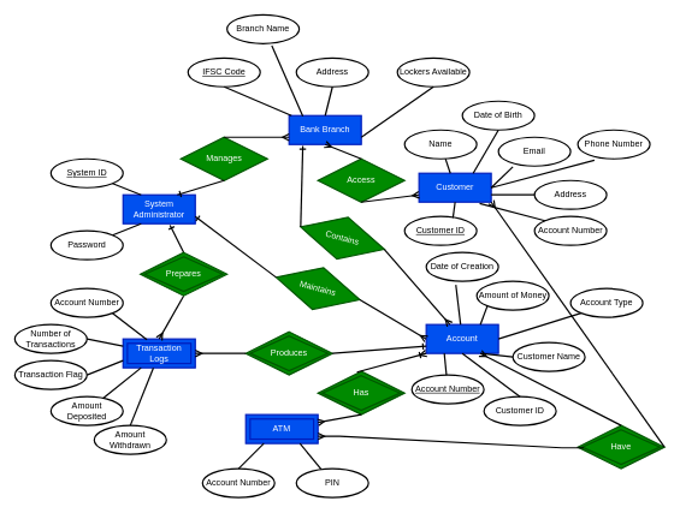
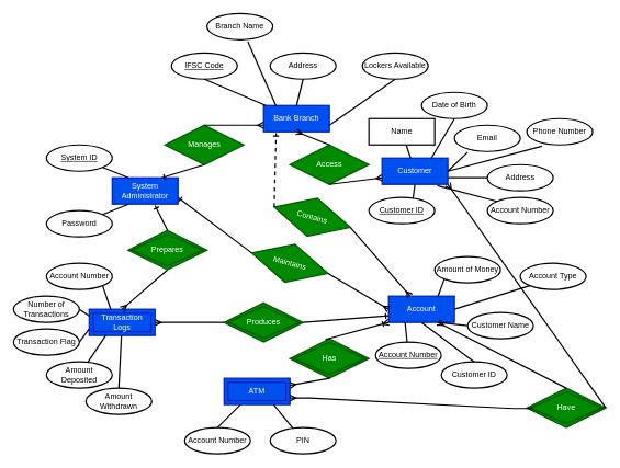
  <mxCell id="0" />
  <mxCell id="1" parent="0" />
  <mxCell id="2" value="Bank Branch" style="whiteSpace=wrap;html=1;align=center;strokeWidth=2;fillColor=#0050ef;fontColor=#ffffff;strokeColor=#001DBC;" vertex="1" parent="1"><mxGeometry x="400" y="160" width="100" height="40" as="geometry" /></mxCell>
  <mxCell id="3" value="System Administrator" style="whiteSpace=wrap;html=1;align=center;strokeWidth=2;fillColor=#0050ef;fontColor=#ffffff;strokeColor=#001DBC;" vertex="1" parent="1"><mxGeometry x="170" y="270" width="100" height="40" as="geometry" /></mxCell>
  <mxCell id="4" value="Customer" style="whiteSpace=wrap;html=1;align=center;strokeWidth=2;fillColor=#0050ef;fontColor=#ffffff;strokeColor=#001DBC;" vertex="1" parent="1"><mxGeometry x="580" y="240" width="100" height="40" as="geometry" /></mxCell>
  <mxCell id="5" value="&lt;div&gt;Account&lt;/div&gt;" style="whiteSpace=wrap;html=1;align=center;strokeWidth=2;fillColor=#0050ef;fontColor=#ffffff;strokeColor=#001DBC;" vertex="1" parent="1"><mxGeometry x="590" y="450" width="100" height="40" as="geometry" /></mxCell>
  <mxCell id="6" value="IFSC Code" style="ellipse;whiteSpace=wrap;html=1;align=center;fontStyle=4;strokeWidth=2;" vertex="1" parent="1"><mxGeometry x="260" y="80" width="100" height="40" as="geometry" /></mxCell>
  <mxCell id="7" value="Branch Name" style="ellipse;whiteSpace=wrap;html=1;align=center;strokeWidth=2;" vertex="1" parent="1"><mxGeometry x="314" y="20" width="100" height="40" as="geometry" /></mxCell>
  <mxCell id="8" value="Address" style="ellipse;whiteSpace=wrap;html=1;align=center;strokeWidth=2;" vertex="1" parent="1"><mxGeometry x="410" y="80" width="100" height="40" as="geometry" /></mxCell>
  <mxCell id="9" value="&lt;div&gt;Lockers Available&lt;br&gt;&lt;/div&gt;" style="ellipse;whiteSpace=wrap;html=1;align=center;strokeWidth=2;" vertex="1" parent="1"><mxGeometry x="550" y="80" width="100" height="40" as="geometry" /></mxCell>
  <mxCell id="10" value="" style="endArrow=none;html=1;rounded=0;exitX=0.5;exitY=1;exitDx=0;exitDy=0;strokeWidth=2;" edge="1" parent="1" source="6" target="2"><mxGeometry relative="1" as="geometry"><mxPoint x="260" y="200" as="sourcePoint" /><mxPoint x="420" y="200" as="targetPoint" /></mxGeometry></mxCell>
  <mxCell id="11" value="" style="endArrow=none;html=1;rounded=0;exitX=0.62;exitY=1.075;exitDx=0;exitDy=0;exitPerimeter=0;entryX=0.19;entryY=0.025;entryDx=0;entryDy=0;entryPerimeter=0;strokeWidth=2;" edge="1" parent="1" source="7" target="2"><mxGeometry relative="1" as="geometry"><mxPoint x="260" y="200" as="sourcePoint" /><mxPoint x="410" y="170" as="targetPoint" /></mxGeometry></mxCell>
  <mxCell id="12" value="" style="endArrow=none;html=1;rounded=0;entryX=0.5;entryY=1;entryDx=0;entryDy=0;exitX=0.5;exitY=0;exitDx=0;exitDy=0;strokeWidth=2;" edge="1" parent="1" source="2" target="8"><mxGeometry relative="1" as="geometry"><mxPoint x="260" y="200" as="sourcePoint" /><mxPoint x="420" y="200" as="targetPoint" /></mxGeometry></mxCell>
  <mxCell id="13" value="" style="endArrow=none;html=1;rounded=0;entryX=0.5;entryY=1;entryDx=0;entryDy=0;exitX=1;exitY=0.75;exitDx=0;exitDy=0;strokeWidth=2;" edge="1" parent="1" source="2" target="9"><mxGeometry relative="1" as="geometry"><mxPoint x="260" y="200" as="sourcePoint" /><mxPoint x="420" y="200" as="targetPoint" /></mxGeometry></mxCell>
  <mxCell id="14" value="System ID" style="ellipse;whiteSpace=wrap;html=1;align=center;fontStyle=4;strokeWidth=2;" vertex="1" parent="1"><mxGeometry x="70" y="220" width="100" height="40" as="geometry" /></mxCell>
  <mxCell id="15" value="Password" style="ellipse;whiteSpace=wrap;html=1;align=center;strokeWidth=2;" vertex="1" parent="1"><mxGeometry x="70" y="320" width="100" height="40" as="geometry" /></mxCell>
  <mxCell id="16" value="" style="endArrow=none;html=1;rounded=0;exitX=1;exitY=0;exitDx=0;exitDy=0;entryX=0.25;entryY=1;entryDx=0;entryDy=0;strokeWidth=2;" edge="1" parent="1" source="15" target="3"><mxGeometry relative="1" as="geometry"><mxPoint x="260" y="300" as="sourcePoint" /><mxPoint x="420" y="300" as="targetPoint" /></mxGeometry></mxCell>
  <mxCell id="17" value="" style="endArrow=none;html=1;rounded=0;exitX=1;exitY=1;exitDx=0;exitDy=0;entryX=0.25;entryY=0;entryDx=0;entryDy=0;strokeWidth=2;" edge="1" parent="1" source="14" target="3"><mxGeometry relative="1" as="geometry"><mxPoint x="260" y="300" as="sourcePoint" /><mxPoint x="420" y="300" as="targetPoint" /></mxGeometry></mxCell>
  <mxCell id="18" value="ATM" style="shape=ext;margin=3;double=1;whiteSpace=wrap;html=1;align=center;strokeWidth=2;fillColor=#0050ef;fontColor=#ffffff;strokeColor=#001DBC;" vertex="1" parent="1"><mxGeometry x="340" y="575" width="100" height="40" as="geometry" /></mxCell>
- <mxCell id="19" value="Transaction Logs" style="shape=ext;margin=3;double=1;whiteSpace=wrap;html=1;align=center;strokeWidth=2;fillColor=#0050ef;fontColor=#ffffff;strokeColor=#001DBC;" vertex="1" parent="1"><mxGeometry x="170" y="470" width="100" height="40" as="geometry" /></mxCell>
+ <mxCell id="19" value="Transaction Logs" style="shape=ext;margin=3;double=1;whiteSpace=wrap;html=1;align=center;strokeWidth=2;fillColor=#0050ef;fontColor=#ffffff;strokeColor=#001DBC;" vertex="1" parent="1"><mxGeometry x="135" y="470" width="100" height="40" as="geometry" /></mxCell>
  <mxCell id="20" value="Account Number" style="ellipse;whiteSpace=wrap;html=1;align=center;strokeWidth=2;" vertex="1" parent="1"><mxGeometry x="280" y="650" width="100" height="40" as="geometry" /></mxCell>
  <mxCell id="21" value="PIN" style="ellipse;whiteSpace=wrap;html=1;align=center;strokeWidth=2;" vertex="1" parent="1"><mxGeometry x="410" y="650" width="100" height="40" as="geometry" /></mxCell>
  <mxCell id="22" value="" style="endArrow=none;html=1;rounded=0;exitX=0.5;exitY=0;exitDx=0;exitDy=0;entryX=0.25;entryY=1;entryDx=0;entryDy=0;strokeWidth=2;" edge="1" parent="1" source="20" target="18"><mxGeometry relative="1" as="geometry"><mxPoint x="260" y="640" as="sourcePoint" /><mxPoint x="420" y="640" as="targetPoint" /></mxGeometry></mxCell>
  <mxCell id="23" value="" style="endArrow=none;html=1;rounded=0;exitX=0.75;exitY=1;exitDx=0;exitDy=0;strokeWidth=2;" edge="1" parent="1" source="18" target="21"><mxGeometry relative="1" as="geometry"><mxPoint x="260" y="640" as="sourcePoint" /><mxPoint x="420" y="640" as="targetPoint" /></mxGeometry></mxCell>
  <mxCell id="24" value="Account Number" style="ellipse;whiteSpace=wrap;html=1;align=center;strokeWidth=2;" vertex="1" parent="1"><mxGeometry x="70" y="400" width="100" height="40" as="geometry" /></mxCell>
  <mxCell id="25" value="Number of Transactions" style="ellipse;whiteSpace=wrap;html=1;align=center;strokeWidth=2;" vertex="1" parent="1"><mxGeometry x="20" y="450" width="100" height="40" as="geometry" /></mxCell>
  <mxCell id="26" value="Transaction Flag" style="ellipse;whiteSpace=wrap;html=1;align=center;strokeWidth=2;" vertex="1" parent="1"><mxGeometry x="20" y="500" width="100" height="40" as="geometry" /></mxCell>
  <mxCell id="27" value="Amount Deposited" style="ellipse;whiteSpace=wrap;html=1;align=center;strokeWidth=2;" vertex="1" parent="1"><mxGeometry x="70" y="550" width="100" height="40" as="geometry" /></mxCell>
  <mxCell id="28" value="Amount Withdrawn" style="ellipse;whiteSpace=wrap;html=1;align=center;strokeWidth=2;" vertex="1" parent="1"><mxGeometry x="130" y="590" width="100" height="40" as="geometry" /></mxCell>
  <mxCell id="29" value="" style="endArrow=none;html=1;rounded=0;exitX=1;exitY=1;exitDx=0;exitDy=0;entryX=0.33;entryY=0.025;entryDx=0;entryDy=0;entryPerimeter=0;strokeWidth=2;" edge="1" parent="1" source="24" target="19"><mxGeometry relative="1" as="geometry"><mxPoint x="260" y="400" as="sourcePoint" /><mxPoint x="420" y="400" as="targetPoint" /></mxGeometry></mxCell>
  <mxCell id="30" value="" style="endArrow=none;html=1;rounded=0;exitX=1;exitY=0.5;exitDx=0;exitDy=0;entryX=0;entryY=0.25;entryDx=0;entryDy=0;strokeWidth=2;" edge="1" parent="1" source="25" target="19"><mxGeometry relative="1" as="geometry"><mxPoint x="260" y="400" as="sourcePoint" /><mxPoint x="420" y="400" as="targetPoint" /></mxGeometry></mxCell>
  <mxCell id="31" value="" style="endArrow=none;html=1;rounded=0;exitX=1;exitY=0.5;exitDx=0;exitDy=0;entryX=0;entryY=0.75;entryDx=0;entryDy=0;strokeWidth=2;" edge="1" parent="1" source="26" target="19"><mxGeometry relative="1" as="geometry"><mxPoint x="260" y="400" as="sourcePoint" /><mxPoint x="420" y="400" as="targetPoint" /></mxGeometry></mxCell>
  <mxCell id="32" value="" style="endArrow=none;html=1;rounded=0;entryX=0.25;entryY=1;entryDx=0;entryDy=0;strokeWidth=2;" edge="1" parent="1" source="27" target="19"><mxGeometry relative="1" as="geometry"><mxPoint x="260" y="400" as="sourcePoint" /><mxPoint x="420" y="400" as="targetPoint" /></mxGeometry></mxCell>
  <mxCell id="33" value="" style="endArrow=none;html=1;rounded=0;exitX=0.5;exitY=0;exitDx=0;exitDy=0;strokeWidth=2;" edge="1" parent="1" source="28" target="19"><mxGeometry relative="1" as="geometry"><mxPoint x="260" y="400" as="sourcePoint" /><mxPoint x="420" y="400" as="targetPoint" /></mxGeometry></mxCell>
  <mxCell id="34" value="Account Number" style="ellipse;whiteSpace=wrap;html=1;align=center;fontStyle=4;strokeWidth=2;" vertex="1" parent="1"><mxGeometry x="570" y="520" width="100" height="40" as="geometry" /></mxCell>
  <mxCell id="35" value="Customer ID" style="ellipse;whiteSpace=wrap;html=1;align=center;strokeWidth=2;" vertex="1" parent="1"><mxGeometry x="670" y="550" width="100" height="40" as="geometry" /></mxCell>
  <mxCell id="36" value="Customer Name" style="ellipse;whiteSpace=wrap;html=1;align=center;strokeWidth=2;" vertex="1" parent="1"><mxGeometry x="710" y="475" width="100" height="40" as="geometry" /></mxCell>
  <mxCell id="37" value="Account Type" style="ellipse;whiteSpace=wrap;html=1;align=center;strokeWidth=2;" vertex="1" parent="1"><mxGeometry x="790" y="400" width="100" height="40" as="geometry" /></mxCell>
  <mxCell id="38" value="Amount of Money" style="ellipse;whiteSpace=wrap;html=1;align=center;strokeWidth=2;" vertex="1" parent="1"><mxGeometry x="660" y="390" width="100" height="40" as="geometry" /></mxCell>
- <mxCell id="39" value="Date of Creation" style="ellipse;whiteSpace=wrap;html=1;align=center;strokeWidth=2;" vertex="1" parent="1"><mxGeometry x="590" y="350" width="100" height="40" as="geometry" /></mxCell>
- <mxCell id="40" value="" style="endArrow=none;html=1;rounded=0;entryX=0.41;entryY=1.125;entryDx=0;entryDy=0;entryPerimeter=0;strokeWidth=2;" edge="1" parent="1" source="5" target="39"><mxGeometry relative="1" as="geometry"><mxPoint x="260" y="440" as="sourcePoint" /><mxPoint x="420" y="440" as="targetPoint" /></mxGeometry></mxCell>
  <mxCell id="41" value="" style="endArrow=none;html=1;rounded=0;entryX=0;entryY=1;entryDx=0;entryDy=0;exitX=0.75;exitY=0;exitDx=0;exitDy=0;strokeWidth=2;" edge="1" parent="1" source="5" target="38"><mxGeometry relative="1" as="geometry"><mxPoint x="260" y="440" as="sourcePoint" /><mxPoint x="420" y="440" as="targetPoint" /></mxGeometry></mxCell>
  <mxCell id="42" value="" style="endArrow=none;html=1;rounded=0;entryX=0;entryY=1;entryDx=0;entryDy=0;exitX=1;exitY=0.5;exitDx=0;exitDy=0;strokeWidth=2;" edge="1" parent="1" source="5" target="37"><mxGeometry relative="1" as="geometry"><mxPoint x="260" y="440" as="sourcePoint" /><mxPoint x="420" y="440" as="targetPoint" /></mxGeometry></mxCell>
  <mxCell id="43" value="" style="endArrow=none;html=1;rounded=0;entryX=0;entryY=0.5;entryDx=0;entryDy=0;exitX=0.75;exitY=1;exitDx=0;exitDy=0;strokeWidth=2;" edge="1" parent="1" source="5" target="36"><mxGeometry relative="1" as="geometry"><mxPoint x="260" y="440" as="sourcePoint" /><mxPoint x="420" y="440" as="targetPoint" /></mxGeometry></mxCell>
  <mxCell id="44" value="" style="endArrow=none;html=1;rounded=0;entryX=0.5;entryY=1;entryDx=0;entryDy=0;exitX=0.5;exitY=0;exitDx=0;exitDy=0;strokeWidth=2;" edge="1" parent="1" source="35" target="5"><mxGeometry relative="1" as="geometry"><mxPoint x="260" y="440" as="sourcePoint" /><mxPoint x="420" y="440" as="targetPoint" /></mxGeometry></mxCell>
  <mxCell id="45" value="" style="endArrow=none;html=1;rounded=0;entryX=0.25;entryY=1;entryDx=0;entryDy=0;strokeWidth=2;" edge="1" parent="1" source="34" target="5"><mxGeometry relative="1" as="geometry"><mxPoint x="260" y="440" as="sourcePoint" /><mxPoint x="420" y="440" as="targetPoint" /></mxGeometry></mxCell>
- <mxCell id="46" value="Name" style="ellipse;whiteSpace=wrap;html=1;align=center;strokeWidth=2;" vertex="1" parent="1"><mxGeometry x="560" y="180" width="100" height="40" as="geometry" /></mxCell>
+ <mxCell id="46" value="Name" style="whiteSpace=wrap;html=1;align=center;strokeWidth=2;rounded=0;" vertex="1" parent="1"><mxGeometry x="560" y="180" width="100" height="40" as="geometry" /></mxCell>
  <mxCell id="47" value="Date of Birth" style="ellipse;whiteSpace=wrap;html=1;align=center;strokeWidth=2;" vertex="1" parent="1"><mxGeometry x="640" y="140" width="100" height="40" as="geometry" /></mxCell>
  <mxCell id="48" value="Customer ID" style="ellipse;whiteSpace=wrap;html=1;align=center;fontStyle=4;strokeWidth=2;" vertex="1" parent="1"><mxGeometry x="560" y="300" width="100" height="40" as="geometry" /></mxCell>
  <mxCell id="49" value="Account Number" style="ellipse;whiteSpace=wrap;html=1;align=center;strokeWidth=2;" vertex="1" parent="1"><mxGeometry x="740" y="300" width="100" height="40" as="geometry" /></mxCell>
  <mxCell id="50" value="Email" style="ellipse;whiteSpace=wrap;html=1;align=center;strokeWidth=2;" vertex="1" parent="1"><mxGeometry x="690" y="190" width="100" height="40" as="geometry" /></mxCell>
  <mxCell id="51" value="Phone Number" style="ellipse;whiteSpace=wrap;html=1;align=center;strokeWidth=2;" vertex="1" parent="1"><mxGeometry x="800" y="180" width="100" height="40" as="geometry" /></mxCell>
  <mxCell id="52" value="Address" style="ellipse;whiteSpace=wrap;html=1;align=center;strokeWidth=2;" vertex="1" parent="1"><mxGeometry x="740" y="250" width="100" height="40" as="geometry" /></mxCell>
  <mxCell id="53" value="" style="endArrow=none;html=1;rounded=0;strokeWidth=2;" edge="1" parent="1" source="4" target="46"><mxGeometry relative="1" as="geometry"><mxPoint x="400" y="240" as="sourcePoint" /><mxPoint x="560" y="240" as="targetPoint" /></mxGeometry></mxCell>
  <mxCell id="54" value="" style="endArrow=none;html=1;rounded=0;entryX=0.5;entryY=1;entryDx=0;entryDy=0;exitX=0.75;exitY=0;exitDx=0;exitDy=0;strokeWidth=2;" edge="1" parent="1" source="4" target="47"><mxGeometry relative="1" as="geometry"><mxPoint x="400" y="240" as="sourcePoint" /><mxPoint x="560" y="240" as="targetPoint" /></mxGeometry></mxCell>
  <mxCell id="55" value="" style="endArrow=none;html=1;rounded=0;entryX=0.2;entryY=1.025;entryDx=0;entryDy=0;entryPerimeter=0;exitX=1;exitY=0.5;exitDx=0;exitDy=0;strokeWidth=2;" edge="1" parent="1" source="4" target="50"><mxGeometry relative="1" as="geometry"><mxPoint x="400" y="240" as="sourcePoint" /><mxPoint x="560" y="240" as="targetPoint" /></mxGeometry></mxCell>
  <mxCell id="56" value="" style="endArrow=none;html=1;rounded=0;entryX=0.23;entryY=1.05;entryDx=0;entryDy=0;entryPerimeter=0;exitX=1;exitY=0.5;exitDx=0;exitDy=0;strokeWidth=2;" edge="1" parent="1" source="4" target="51"><mxGeometry relative="1" as="geometry"><mxPoint x="400" y="240" as="sourcePoint" /><mxPoint x="560" y="240" as="targetPoint" /></mxGeometry></mxCell>
  <mxCell id="57" value="" style="endArrow=none;html=1;rounded=0;entryX=0;entryY=0.5;entryDx=0;entryDy=0;exitX=1;exitY=0.75;exitDx=0;exitDy=0;strokeWidth=2;" edge="1" parent="1" source="4" target="52"><mxGeometry relative="1" as="geometry"><mxPoint x="400" y="240" as="sourcePoint" /><mxPoint x="560" y="240" as="targetPoint" /></mxGeometry></mxCell>
  <mxCell id="58" value="" style="endArrow=none;html=1;rounded=0;entryX=0;entryY=0;entryDx=0;entryDy=0;exitX=0.84;exitY=1.05;exitDx=0;exitDy=0;exitPerimeter=0;strokeWidth=2;" edge="1" parent="1" source="4" target="49"><mxGeometry relative="1" as="geometry"><mxPoint x="400" y="240" as="sourcePoint" /><mxPoint x="560" y="240" as="targetPoint" /></mxGeometry></mxCell>
  <mxCell id="59" value="" style="endArrow=none;html=1;rounded=0;entryX=0.67;entryY=0.05;entryDx=0;entryDy=0;entryPerimeter=0;exitX=0.5;exitY=1;exitDx=0;exitDy=0;strokeWidth=2;" edge="1" parent="1" source="4" target="48"><mxGeometry relative="1" as="geometry"><mxPoint x="400" y="240" as="sourcePoint" /><mxPoint x="560" y="240" as="targetPoint" /></mxGeometry></mxCell>
  <mxCell id="60" value="Manages" style="shape=rhombus;perimeter=rhombusPerimeter;whiteSpace=wrap;html=1;align=center;strokeWidth=2;fillColor=#008a00;fontColor=#ffffff;strokeColor=#005700;" vertex="1" parent="1"><mxGeometry x="250" y="190" width="120" height="60" as="geometry" /></mxCell>
  <mxCell id="61" value="" style="fontSize=12;html=1;endArrow=ERone;endFill=1;rounded=0;exitX=0.5;exitY=1;exitDx=0;exitDy=0;entryX=0.75;entryY=0;entryDx=0;entryDy=0;strokeWidth=2;" edge="1" parent="1" source="60" target="3"><mxGeometry width="100" height="100" relative="1" as="geometry"><mxPoint x="430" y="420" as="sourcePoint" /><mxPoint x="530" y="320" as="targetPoint" /></mxGeometry></mxCell>
  <mxCell id="62" value="" style="edgeStyle=entityRelationEdgeStyle;fontSize=12;html=1;endArrow=ERmany;rounded=0;exitX=0.5;exitY=0;exitDx=0;exitDy=0;entryX=0;entryY=0.75;entryDx=0;entryDy=0;strokeWidth=2;" edge="1" parent="1" source="60" target="2"><mxGeometry width="100" height="100" relative="1" as="geometry"><mxPoint x="430" y="420" as="sourcePoint" /><mxPoint x="530" y="320" as="targetPoint" /></mxGeometry></mxCell>
  <mxCell id="63" value="Access" style="shape=rhombus;perimeter=rhombusPerimeter;whiteSpace=wrap;html=1;align=center;strokeWidth=2;fillColor=#008a00;fontColor=#ffffff;strokeColor=#005700;" vertex="1" parent="1"><mxGeometry x="440" y="220" width="120" height="60" as="geometry" /></mxCell>
  <mxCell id="64" value="" style="fontSize=12;html=1;endArrow=ERone;endFill=1;rounded=0;entryX=0.65;entryY=1.05;entryDx=0;entryDy=0;entryPerimeter=0;exitX=0.5;exitY=0;exitDx=0;exitDy=0;strokeWidth=2;" edge="1" parent="1" source="67" target="3"><mxGeometry width="100" height="100" relative="1" as="geometry"><mxPoint x="430" y="420" as="sourcePoint" /><mxPoint x="530" y="320" as="targetPoint" /></mxGeometry></mxCell>
  <mxCell id="65" value="" style="fontSize=12;html=1;endArrow=ERmany;rounded=0;exitX=0.5;exitY=1;exitDx=0;exitDy=0;entryX=0.5;entryY=0;entryDx=0;entryDy=0;strokeWidth=2;" edge="1" parent="1" source="67" target="19"><mxGeometry width="100" height="100" relative="1" as="geometry"><mxPoint x="430" y="420" as="sourcePoint" /><mxPoint x="530" y="320" as="targetPoint" /></mxGeometry></mxCell>
  <mxCell id="66" value="Maintains" style="shape=rhombus;perimeter=rhombusPerimeter;whiteSpace=wrap;html=1;align=center;rotation=15;direction=west;strokeWidth=2;fillColor=#008a00;fontColor=#ffffff;strokeColor=#005700;" vertex="1" parent="1"><mxGeometry x="380" y="370" width="120" height="60" as="geometry" /></mxCell>
  <mxCell id="67" value="Prepares" style="shape=rhombus;double=1;perimeter=rhombusPerimeter;whiteSpace=wrap;html=1;align=center;strokeWidth=2;fillColor=#008a00;fontColor=#ffffff;strokeColor=#005700;" vertex="1" parent="1"><mxGeometry x="194" y="350" width="120" height="60" as="geometry" /></mxCell>
  <mxCell id="68" value="" style="fontSize=12;html=1;endArrow=ERone;endFill=1;rounded=0;exitX=1;exitY=0.5;exitDx=0;exitDy=0;entryX=1;entryY=0.75;entryDx=0;entryDy=0;strokeWidth=2;" edge="1" parent="1" source="66" target="3"><mxGeometry width="100" height="100" relative="1" as="geometry"><mxPoint x="430" y="420" as="sourcePoint" /><mxPoint x="530" y="320" as="targetPoint" /></mxGeometry></mxCell>
  <mxCell id="69" value="" style="fontSize=12;html=1;endArrow=ERmany;rounded=0;exitX=0;exitY=0.5;exitDx=0;exitDy=0;entryX=0;entryY=0.5;entryDx=0;entryDy=0;strokeWidth=2;" edge="1" parent="1" source="66" target="5"><mxGeometry width="100" height="100" relative="1" as="geometry"><mxPoint x="430" y="420" as="sourcePoint" /><mxPoint x="530" y="320" as="targetPoint" /></mxGeometry></mxCell>
  <mxCell id="70" value="" style="fontSize=12;html=1;endArrow=ERmany;rounded=0;entryX=0.5;entryY=1;entryDx=0;entryDy=0;exitX=0.5;exitY=0;exitDx=0;exitDy=0;strokeWidth=2;" edge="1" parent="1" source="63" target="2"><mxGeometry width="100" height="100" relative="1" as="geometry"><mxPoint x="430" y="420" as="sourcePoint" /><mxPoint x="530" y="320" as="targetPoint" /></mxGeometry></mxCell>
  <mxCell id="71" value="" style="fontSize=12;html=1;endArrow=ERmany;rounded=0;entryX=0;entryY=0.75;entryDx=0;entryDy=0;exitX=0.5;exitY=1;exitDx=0;exitDy=0;strokeWidth=2;" edge="1" parent="1" source="63" target="4"><mxGeometry width="100" height="100" relative="1" as="geometry"><mxPoint x="430" y="420" as="sourcePoint" /><mxPoint x="530" y="320" as="targetPoint" /></mxGeometry></mxCell>
  <mxCell id="72" value="Contains" style="shape=rhombus;perimeter=rhombusPerimeter;whiteSpace=wrap;html=1;align=center;rotation=15;strokeWidth=2;fillColor=#008a00;fontColor=#ffffff;strokeColor=#005700;" vertex="1" parent="1"><mxGeometry x="414" y="300" width="120" height="60" as="geometry" /></mxCell>
- <mxCell id="73" value="" style="fontSize=12;html=1;endArrow=ERone;endFill=1;rounded=0;entryX=0.19;entryY=1.05;entryDx=0;entryDy=0;entryPerimeter=0;exitX=0;exitY=0.5;exitDx=0;exitDy=0;strokeWidth=2;" edge="1" parent="1" source="72" target="2"><mxGeometry width="100" height="100" relative="1" as="geometry"><mxPoint x="430" y="420" as="sourcePoint" /><mxPoint x="530" y="320" as="targetPoint" /></mxGeometry></mxCell>
+ <mxCell id="73" value="" style="fontSize=12;html=1;endArrow=ERone;endFill=1;rounded=0;entryX=0.19;entryY=1.05;entryDx=0;entryDy=0;entryPerimeter=0;exitX=0;exitY=0.5;exitDx=0;exitDy=0;strokeWidth=2;dashed=1;" edge="1" parent="1" source="72" target="2"><mxGeometry width="100" height="100" relative="1" as="geometry"><mxPoint x="430" y="420" as="sourcePoint" /><mxPoint x="530" y="320" as="targetPoint" /></mxGeometry></mxCell>
  <mxCell id="74" value="" style="fontSize=12;html=1;endArrow=ERmany;rounded=0;exitX=1;exitY=0.5;exitDx=0;exitDy=0;strokeWidth=2;" edge="1" parent="1" source="72" target="5"><mxGeometry width="100" height="100" relative="1" as="geometry"><mxPoint x="430" y="420" as="sourcePoint" /><mxPoint x="530" y="320" as="targetPoint" /></mxGeometry></mxCell>
  <mxCell id="75" value="Produces" style="shape=rhombus;double=1;perimeter=rhombusPerimeter;whiteSpace=wrap;html=1;align=center;strokeWidth=2;fillColor=#008a00;fontColor=#ffffff;strokeColor=#005700;" vertex="1" parent="1"><mxGeometry x="340" y="460" width="120" height="60" as="geometry" /></mxCell>
  <mxCell id="76" value="" style="fontSize=12;html=1;endArrow=ERone;endFill=1;rounded=0;entryX=0;entryY=0.75;entryDx=0;entryDy=0;exitX=1;exitY=0.5;exitDx=0;exitDy=0;strokeWidth=2;" edge="1" parent="1" source="75" target="5"><mxGeometry width="100" height="100" relative="1" as="geometry"><mxPoint x="430" y="420" as="sourcePoint" /><mxPoint x="530" y="320" as="targetPoint" /></mxGeometry></mxCell>
  <mxCell id="77" value="" style="edgeStyle=entityRelationEdgeStyle;fontSize=12;html=1;endArrow=ERmany;rounded=0;exitX=0;exitY=0.5;exitDx=0;exitDy=0;strokeWidth=2;" edge="1" parent="1" source="75" target="19"><mxGeometry width="100" height="100" relative="1" as="geometry"><mxPoint x="430" y="420" as="sourcePoint" /><mxPoint x="530" y="320" as="targetPoint" /></mxGeometry></mxCell>
  <mxCell id="78" value="Has" style="shape=rhombus;double=1;perimeter=rhombusPerimeter;whiteSpace=wrap;html=1;align=center;strokeWidth=2;fillColor=#008a00;fontColor=#ffffff;strokeColor=#005700;" vertex="1" parent="1"><mxGeometry x="440" y="515" width="120" height="60" as="geometry" /></mxCell>
  <mxCell id="79" value="" style="fontSize=12;html=1;endArrow=ERoneToMany;rounded=0;entryX=0;entryY=1;entryDx=0;entryDy=0;exitX=0.45;exitY=0.017;exitDx=0;exitDy=0;exitPerimeter=0;strokeWidth=2;" edge="1" parent="1" source="78" target="5"><mxGeometry width="100" height="100" relative="1" as="geometry"><mxPoint x="430" y="520" as="sourcePoint" /><mxPoint x="530" y="420" as="targetPoint" /></mxGeometry></mxCell>
  <mxCell id="80" value="" style="fontSize=12;html=1;endArrow=ERmany;rounded=0;exitX=0.5;exitY=1;exitDx=0;exitDy=0;strokeWidth=2;" edge="1" parent="1" source="78" target="18"><mxGeometry width="100" height="100" relative="1" as="geometry"><mxPoint x="430" y="520" as="sourcePoint" /><mxPoint x="530" y="420" as="targetPoint" /></mxGeometry></mxCell>
  <mxCell id="81" value="Have" style="shape=rhombus;double=1;perimeter=rhombusPerimeter;whiteSpace=wrap;html=1;align=center;strokeWidth=2;fillColor=#008a00;fontColor=#ffffff;strokeColor=#005700;" vertex="1" parent="1"><mxGeometry x="800" y="590" width="120" height="60" as="geometry" /></mxCell>
  <mxCell id="82" value="" style="edgeStyle=entityRelationEdgeStyle;fontSize=12;html=1;endArrow=ERmany;rounded=0;exitX=0.067;exitY=0.517;exitDx=0;exitDy=0;exitPerimeter=0;entryX=1;entryY=0.75;entryDx=0;entryDy=0;strokeWidth=2;" edge="1" parent="1" source="81" target="18"><mxGeometry width="100" height="100" relative="1" as="geometry"><mxPoint x="430" y="520" as="sourcePoint" /><mxPoint x="530" y="420" as="targetPoint" /></mxGeometry></mxCell>
  <mxCell id="83" value="" style="fontSize=12;html=1;endArrow=ERmany;rounded=0;exitX=0.5;exitY=0;exitDx=0;exitDy=0;entryX=0.75;entryY=1;entryDx=0;entryDy=0;strokeWidth=2;" edge="1" parent="1" source="81" target="5"><mxGeometry width="100" height="100" relative="1" as="geometry"><mxPoint x="430" y="520" as="sourcePoint" /><mxPoint x="530" y="420" as="targetPoint" /></mxGeometry></mxCell>
  <mxCell id="84" value="" style="fontSize=12;html=1;endArrow=ERmany;rounded=0;entryX=1;entryY=1;entryDx=0;entryDy=0;exitX=1;exitY=0.5;exitDx=0;exitDy=0;strokeWidth=2;" edge="1" parent="1" source="81" target="4"><mxGeometry width="100" height="100" relative="1" as="geometry"><mxPoint x="430" y="520" as="sourcePoint" /><mxPoint x="530" y="420" as="targetPoint" /></mxGeometry></mxCell>
